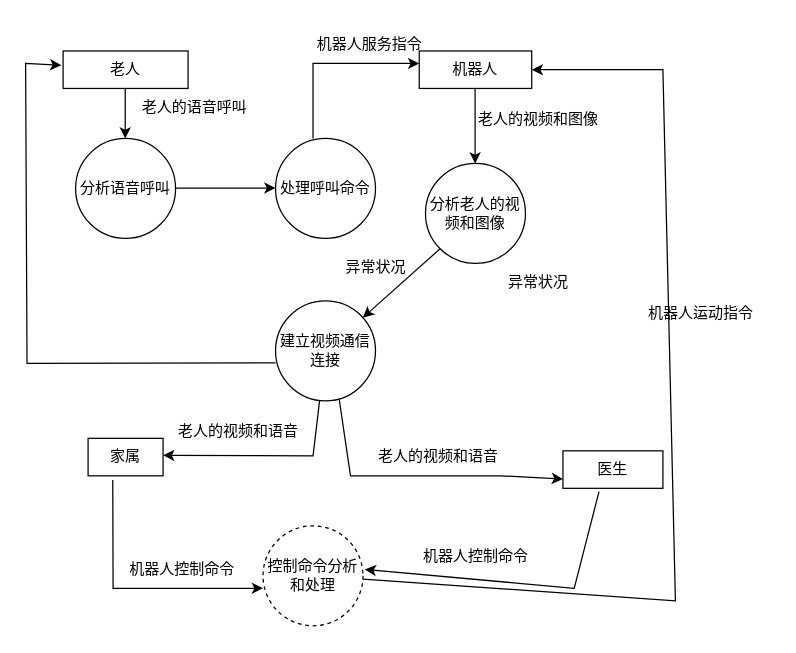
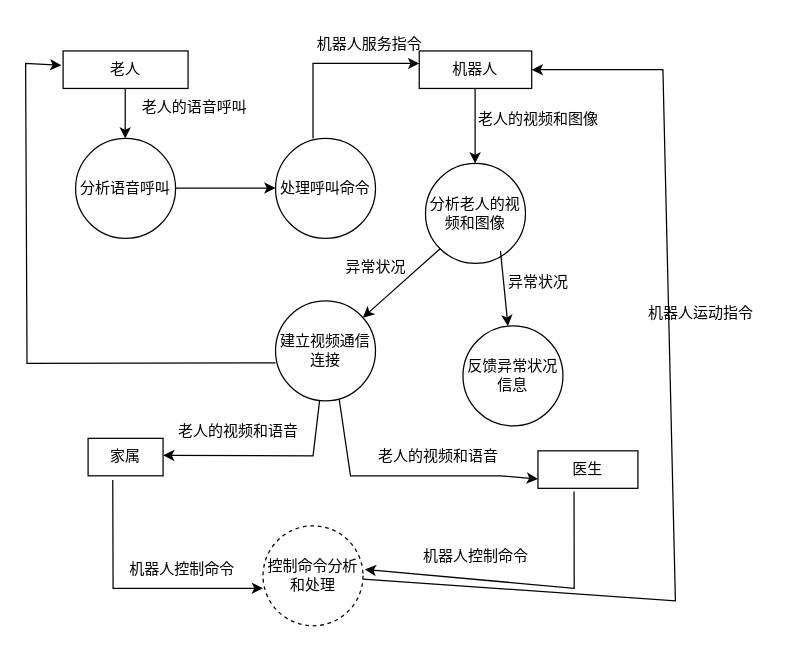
  <mxCell id="0" />
  <mxCell id="1" parent="0" />
  <mxCell id="2" value="老人" style="rounded=0;whiteSpace=wrap;html=1;" vertex="1" parent="1"><mxGeometry x="50" y="40" width="100" height="30" as="geometry" /></mxCell>
  <mxCell id="3" value="" style="endArrow=classic;html=1;rounded=0;" edge="1" parent="1"><mxGeometry width="50" height="50" relative="1" as="geometry"><mxPoint x="99.71" y="70" as="sourcePoint" /><mxPoint x="99.71" y="110" as="targetPoint" /></mxGeometry></mxCell>
  <mxCell id="4" value="分析语音呼叫" style="ellipse;whiteSpace=wrap;html=1;aspect=fixed;" vertex="1" parent="1"><mxGeometry x="60" y="110" width="80" height="80" as="geometry" /></mxCell>
  <mxCell id="5" value="老人的语音呼叫" style="text;html=1;align=center;verticalAlign=middle;resizable=0;points=[];autosize=1;strokeColor=none;fillColor=none;" vertex="1" parent="1"><mxGeometry x="100" y="70" width="110" height="30" as="geometry" /></mxCell>
  <mxCell id="6" value="处理呼叫命令" style="ellipse;whiteSpace=wrap;html=1;aspect=fixed;" vertex="1" parent="1"><mxGeometry x="220" y="110" width="80" height="80" as="geometry" /></mxCell>
  <mxCell id="7" value="" style="endArrow=classic;html=1;rounded=0;" edge="1" parent="1"><mxGeometry width="50" height="50" relative="1" as="geometry"><mxPoint x="140" y="149.71" as="sourcePoint" /><mxPoint x="220" y="149.71" as="targetPoint" /></mxGeometry></mxCell>
  <mxCell id="8" value="机器人" style="rounded=0;whiteSpace=wrap;html=1;" vertex="1" parent="1"><mxGeometry x="335" y="40" width="90" height="30" as="geometry" /></mxCell>
  <mxCell id="9" value="" style="endArrow=classic;html=1;rounded=0;exitX=0.375;exitY=0;exitDx=0;exitDy=0;exitPerimeter=0;" edge="1" parent="1" source="6"><mxGeometry width="50" height="50" relative="1" as="geometry"><mxPoint x="265" y="90" as="sourcePoint" /><mxPoint x="335" y="50" as="targetPoint" /><Array as="points"><mxPoint x="250" y="50" /></Array></mxGeometry></mxCell>
  <mxCell id="10" value="机器人服务指令" style="text;html=1;align=center;verticalAlign=middle;resizable=0;points=[];autosize=1;strokeColor=none;fillColor=none;" vertex="1" parent="1"><mxGeometry x="240" width="110" height="30" as="geometry" y="20" /></mxCell>
  <mxCell id="11" value="分析老人的视频和图像" style="ellipse;whiteSpace=wrap;html=1;aspect=fixed;" vertex="1" parent="1"><mxGeometry x="340" y="130" width="80" height="80" as="geometry" /></mxCell>
  <mxCell id="12" value="" style="endArrow=classic;html=1;rounded=0;" edge="1" parent="1"><mxGeometry width="50" height="50" relative="1" as="geometry"><mxPoint x="379.71" y="70" as="sourcePoint" /><mxPoint x="379.71" y="130" as="targetPoint" /><Array as="points"><mxPoint x="379.71" y="100" /></Array></mxGeometry></mxCell>
  <mxCell id="13" value="老人的视频和图像" style="text;html=1;align=center;verticalAlign=middle;resizable=0;points=[];autosize=1;strokeColor=none;fillColor=none;" vertex="1" parent="1"><mxGeometry x="370" y="80" width="120" height="30" as="geometry" /></mxCell>
+ <mxCell id="14" value="反馈异常状况信息" style="ellipse;whiteSpace=wrap;html=1;aspect=fixed;" vertex="1" parent="1"><mxGeometry x="370" y="260" width="80" height="80" as="geometry" /></mxCell>
+ <mxCell id="15" value="" style="endArrow=classic;html=1;rounded=0;exitX=0.75;exitY=0.875;exitDx=0;exitDy=0;exitPerimeter=0;" edge="1" parent="1" source="11" target="14"><mxGeometry width="50" height="50" relative="1" as="geometry"><mxPoint x="400" y="210" as="sourcePoint" /><mxPoint x="410" y="260" as="targetPoint" /></mxGeometry></mxCell>
  <mxCell id="16" value="异常状况" style="text;html=1;align=center;verticalAlign=middle;resizable=0;points=[];autosize=1;strokeColor=none;fillColor=none;" vertex="1" parent="1"><mxGeometry x="395" y="210" width="70" height="30" as="geometry" /></mxCell>
  <mxCell id="17" value="建立视频通信连接" style="ellipse;whiteSpace=wrap;html=1;aspect=fixed;" vertex="1" parent="1"><mxGeometry x="220" y="240" width="80" height="80" as="geometry" /></mxCell>
  <mxCell id="18" value="" style="endArrow=classic;html=1;rounded=0;exitX=0;exitY=1;exitDx=0;exitDy=0;" edge="1" parent="1" source="11" target="17"><mxGeometry width="50" height="50" relative="1" as="geometry"><mxPoint x="280" y="270" as="sourcePoint" /><mxPoint x="330" y="220" as="targetPoint" /></mxGeometry></mxCell>
  <mxCell id="19" value="异常状况" style="text;html=1;align=center;verticalAlign=middle;resizable=0;points=[];autosize=1;strokeColor=none;fillColor=none;" vertex="1" parent="1"><mxGeometry x="265" y="198" width="70" height="30" as="geometry" /></mxCell>
  <mxCell id="20" value="" style="endArrow=classic;html=1;rounded=0;exitX=-0.014;exitY=0.621;exitDx=0;exitDy=0;exitPerimeter=0;entryX=-0.014;entryY=0.381;entryDx=0;entryDy=0;entryPerimeter=0;" edge="1" parent="1" target="2"><mxGeometry width="50" height="50" relative="1" as="geometry"><mxPoint x="220" y="289.68" as="sourcePoint" /><mxPoint x="50" y="80" as="targetPoint" /><Array as="points"><mxPoint x="21.12" y="290" /><mxPoint x="20" y="50" /></Array></mxGeometry></mxCell>
  <mxCell id="21" value="家属" style="rounded=0;whiteSpace=wrap;html=1;" vertex="1" parent="1"><mxGeometry x="70" y="350" width="60" height="30" as="geometry" /></mxCell>
  <mxCell id="22" value="" style="endArrow=classic;html=1;rounded=0;entryX=1;entryY=0.75;entryDx=0;entryDy=0;" edge="1" parent="1" source="17"><mxGeometry width="50" height="50" relative="1" as="geometry"><mxPoint x="250" y="320" as="sourcePoint" /><mxPoint x="130" y="363.62" as="targetPoint" /><Array as="points"><mxPoint x="250" y="364" /></Array></mxGeometry></mxCell>
  <mxCell id="23" value="老人的视频和语音" style="text;html=1;align=center;verticalAlign=middle;resizable=0;points=[];autosize=1;strokeColor=none;fillColor=none;" vertex="1" parent="1"><mxGeometry x="130" y="330" width="120" height="30" as="geometry" /></mxCell>
  <mxCell id="24" value="老人的视频和语音" style="text;html=1;align=center;verticalAlign=middle;resizable=0;points=[];autosize=1;strokeColor=none;fillColor=none;" vertex="1" parent="1"><mxGeometry x="290" y="350" width="120" height="30" as="geometry" /></mxCell>
- <mxCell id="25" value="医生" style="rounded=0;whiteSpace=wrap;html=1;" vertex="1" parent="1"><mxGeometry x="450" y="360" width="80" height="30" as="geometry" /></mxCell>
+ <mxCell id="25" value="医生" style="rounded=0;whiteSpace=wrap;html=1;" vertex="1" parent="1"><mxGeometry x="430" y="360" width="80" height="30" as="geometry" /></mxCell>
  <mxCell id="26" value="" style="endArrow=classic;html=1;rounded=0;exitX=0.636;exitY=0.979;exitDx=0;exitDy=0;exitPerimeter=0;entryX=0;entryY=0.75;entryDx=0;entryDy=0;" edge="1" parent="1" source="17" target="25"><mxGeometry width="50" height="50" relative="1" as="geometry"><mxPoint x="270" y="394.71" as="sourcePoint" /><mxPoint x="440" y="394.71" as="targetPoint" /><Array as="points"><mxPoint x="280" y="380" /><mxPoint x="400" y="380" /></Array></mxGeometry></mxCell>
  <mxCell id="27" value="控制命令分析和处理" style="ellipse;whiteSpace=wrap;html=1;aspect=fixed;dashed=1;" vertex="1" parent="1"><mxGeometry x="210" y="420" width="80" height="80" as="geometry" /></mxCell>
  <mxCell id="28" value="" style="endArrow=classic;html=1;rounded=0;exitX=0.329;exitY=1.114;exitDx=0;exitDy=0;exitPerimeter=0;entryX=0;entryY=0.625;entryDx=0;entryDy=0;entryPerimeter=0;" edge="1" parent="1" source="21" target="27"><mxGeometry width="50" height="50" relative="1" as="geometry"><mxPoint x="40" y="460" as="sourcePoint" /><mxPoint x="210" y="460" as="targetPoint" /><Array as="points"><mxPoint x="90" y="470" /></Array></mxGeometry></mxCell>
  <mxCell id="29" value="机器人控制命令" style="text;html=1;align=center;verticalAlign=middle;resizable=0;points=[];autosize=1;strokeColor=none;fillColor=none;" vertex="1" parent="1"><mxGeometry x="90" y="440" width="110" height="30" as="geometry" /></mxCell>
  <mxCell id="30" value="" style="endArrow=classic;html=1;rounded=0;entryX=1.018;entryY=0.436;entryDx=0;entryDy=0;entryPerimeter=0;exitX=0.361;exitY=1.086;exitDx=0;exitDy=0;exitPerimeter=0;" edge="1" parent="1" source="25" target="27"><mxGeometry width="50" height="50" relative="1" as="geometry"><mxPoint x="350" y="490" as="sourcePoint" /><mxPoint x="400" y="440" as="targetPoint" /><Array as="points"><mxPoint x="459" y="470" /></Array></mxGeometry></mxCell>
  <mxCell id="31" value="机器人控制命令" style="text;html=1;align=center;verticalAlign=middle;resizable=0;points=[];autosize=1;strokeColor=none;fillColor=none;" vertex="1" parent="1"><mxGeometry x="325" y="430" width="110" height="30" as="geometry" /></mxCell>
  <mxCell id="32" value="" style="endArrow=classic;html=1;rounded=0;entryX=1;entryY=0.5;entryDx=0;entryDy=0;" edge="1" parent="1" source="27" target="8"><mxGeometry width="50" height="50" relative="1" as="geometry"><mxPoint x="450" y="490" as="sourcePoint" /><mxPoint x="580" y="110" as="targetPoint" /><Array as="points"><mxPoint x="540" y="480" /><mxPoint x="530" y="55" /></Array></mxGeometry></mxCell>
  <mxCell id="33" value="机器人运动指令" style="text;html=1;align=center;verticalAlign=middle;resizable=0;points=[];autosize=1;strokeColor=none;fillColor=none;" vertex="1" parent="1"><mxGeometry x="505" y="235" width="110" height="30" as="geometry" /></mxCell>
